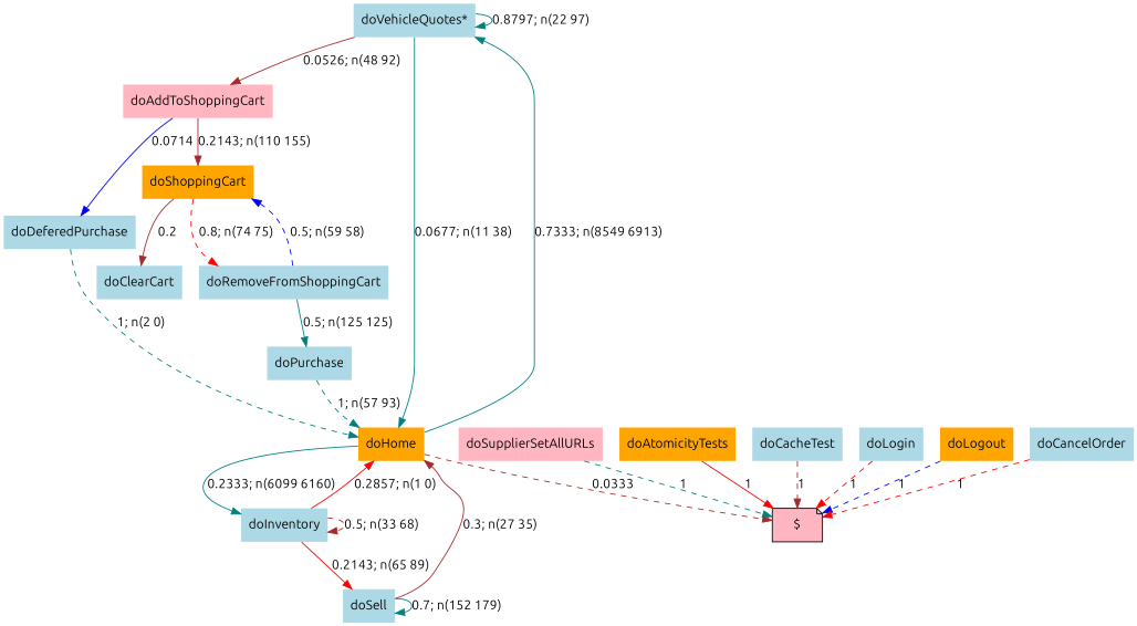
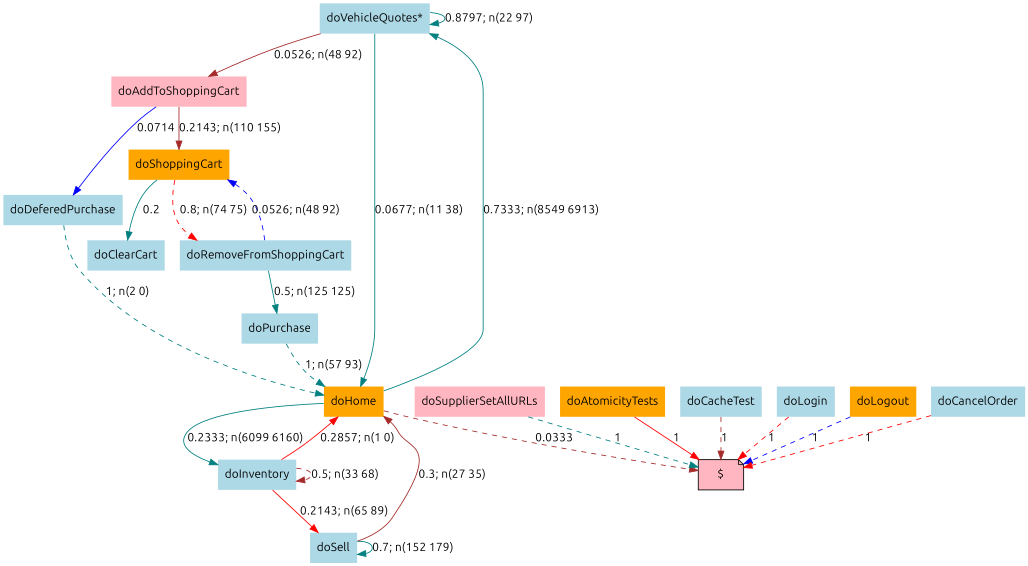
  digraph {
    fontname=Ubuntu
    node [fillcolor=lightblue fontname=Ubuntu shape=none style=filled]
    edge [color=teal fontname=Ubuntu style=solid]
    n1 [label="doVehicleQuotes*"]
    n2 [fillcolor=lightpink label=doAddToShoppingCart]
    n3 [fillcolor=orange label=doHome]
    n4 [label=doDeferedPurchase]
    n5 [fillcolor=orange label=doShoppingCart]
    "$" [fillcolor=lightpink shape=note]
    n7 [label=doInventory]
    n8 [fillcolor=lightpink label=doSupplierSetAllURLs]
    n9 [fillcolor=orange label=doAtomicityTests]
    n10 [label=doCacheTest]
    n11 [label=doLogin]
    n12 [label=doClearCart]
    n13 [label=doRemoveFromShoppingCart]
    n14 [label=doPurchase]
    n15 [label=doSell]
    n16 [fillcolor=orange label=doLogout]
    n17 [label=doCancelOrder]
    n1 -> n1 [label="0.8797; n(22 97)"]
    n1 -> n2 [color=brown label="0.0526; n(48 92)"]
    n1 -> n3 [label="0.0677; n(11 38)"]
    n2 -> n4 [color=blue label=0.0714]
    n2 -> n5 [color=brown label="0.2143; n(110 155)"]
    n3 -> n1 [label="0.7333; n(8549 6913)"]
    n3 -> "$" [color=brown label=0.0333 style=dashed]
    n3 -> n7 [label="0.2333; n(6099 6160)"]
    n4 -> n3 [label="1; n(2 0)" style=dashed]
-   n5 -> n12 [color=brown label=0.2]
+   n5 -> n12 [label=0.2]
    n5 -> n13 [color=red label="0.8; n(74 75)" style=dashed]
    n7 -> n3 [color=red label="0.2857; n(1 0)"]
    n7 -> n7 [color=brown label="0.5; n(33 68)" style=dashed]
    n7 -> n15 [color=red label="0.2143; n(65 89)"]
    n8 -> "$" [label=1 style=dashed]
    n9 -> "$" [color=red label=1]
    n10 -> "$" [color=brown label=1 style=dashed]
    n11 -> "$" [color=red label=1 style=dashed]
-   n13 -> n5 [color=blue label="0.5; n(59 58)" style=dashed]
+   n13 -> n5 [color=blue label="0.0526; n(48 92)" style=dashed]
    n13 -> n14 [label="0.5; n(125 125)"]
    n14 -> n3 [label="1; n(57 93)" style=dashed]
    n15 -> n3 [color=brown label="0.3; n(27 35)"]
    n15 -> n15 [label="0.7; n(152 179)"]
    n16 -> "$" [color=blue label=1 style=dashed]
    n17 -> "$" [color=red label=1 style=dashed]
  }
